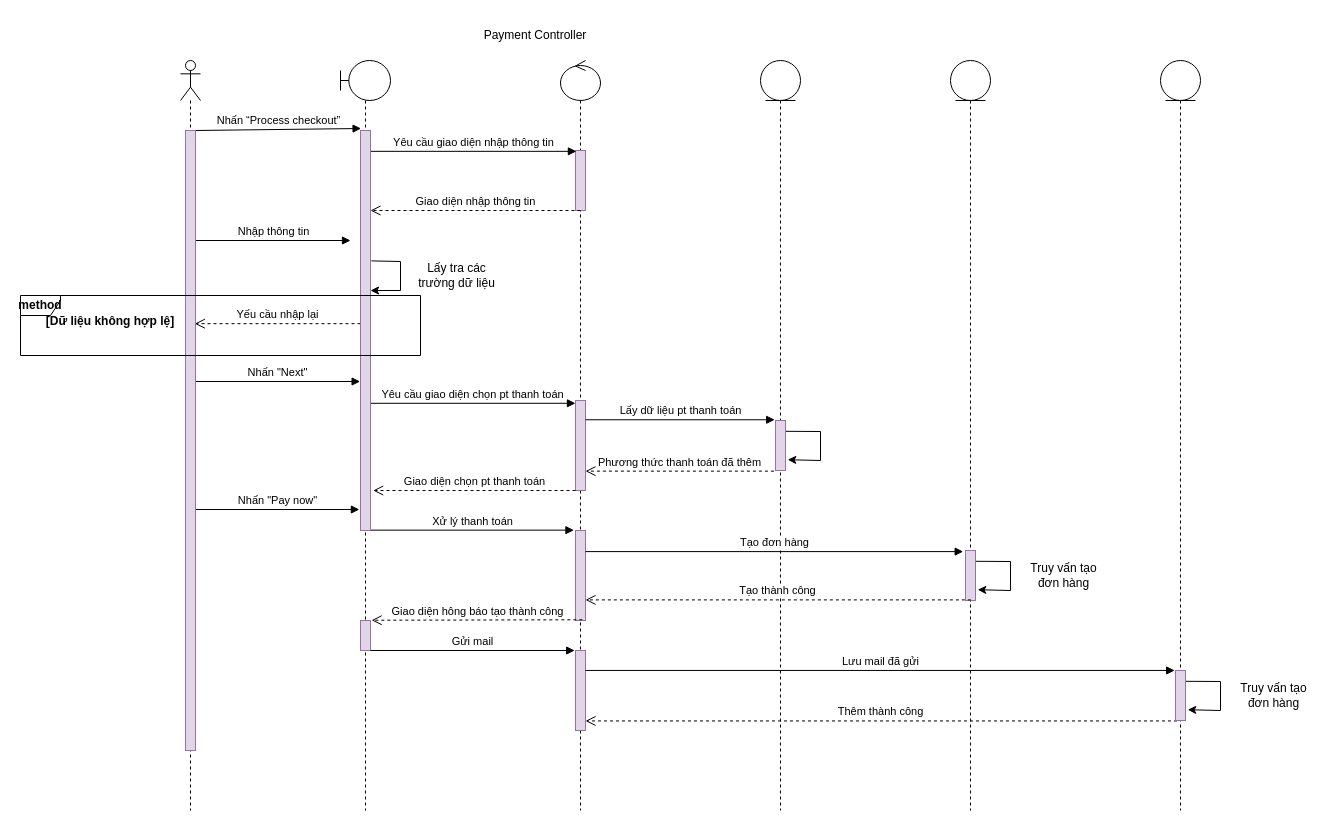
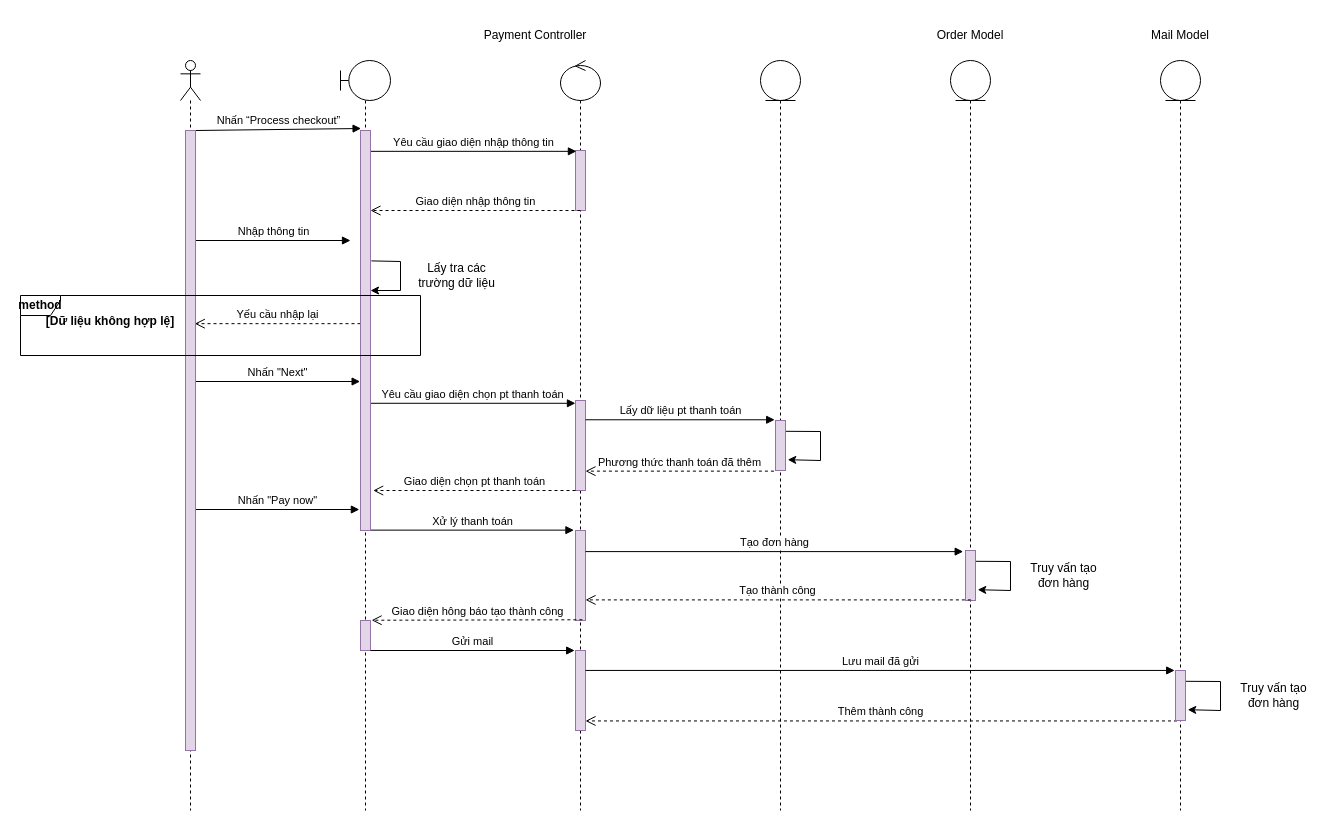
  <mxCell id="0" />
  <mxCell id="1" parent="0" />
  <mxCell id="2" value="" style="shape=umlLifeline;participant=umlBoundary;perimeter=lifelinePerimeter;whiteSpace=wrap;html=1;container=1;collapsible=0;recursiveResize=0;verticalAlign=top;spacingTop=36;outlineConnect=0;" parent="1" vertex="1"><mxGeometry x="340" y="60" width="50" height="750" as="geometry" /></mxCell>
  <mxCell id="3" value="" style="endArrow=classic;html=1;rounded=0;exitX=1.089;exitY=0.326;exitDx=0;exitDy=0;exitPerimeter=0;" edge="1" parent="2" source="37"><mxGeometry width="50" height="50" relative="1" as="geometry"><mxPoint x="40" y="201" as="sourcePoint" /><mxPoint x="30" y="230" as="targetPoint" /><Array as="points"><mxPoint x="60" y="201" /><mxPoint x="60" y="230" /></Array></mxGeometry></mxCell>
  <mxCell id="4" value="" style="html=1;points=[];perimeter=orthogonalPerimeter;fillColor=#e1d5e7;strokeColor=#9673a6;" vertex="1" parent="2"><mxGeometry x="20" y="560" width="10" height="30" as="geometry" /></mxCell>
  <mxCell id="5" value="" style="shape=umlLifeline;participant=umlEntity;perimeter=lifelinePerimeter;whiteSpace=wrap;html=1;container=1;collapsible=0;recursiveResize=0;verticalAlign=top;spacingTop=36;outlineConnect=0;" parent="1" vertex="1"><mxGeometry x="760" y="60" width="40" height="750" as="geometry" /></mxCell>
  <mxCell id="6" value="" style="endArrow=classic;html=1;rounded=0;exitX=0.915;exitY=0.135;exitDx=0;exitDy=0;exitPerimeter=0;entryX=1.222;entryY=0.49;entryDx=0;entryDy=0;entryPerimeter=0;" edge="1" parent="5"><mxGeometry width="50" height="50" relative="1" as="geometry"><mxPoint x="24.15" y="370.8" as="sourcePoint" /><mxPoint x="27.22" y="399.2" as="targetPoint" /><Array as="points"><mxPoint x="60" y="371" /><mxPoint x="60" y="400" /></Array></mxGeometry></mxCell>
  <mxCell id="7" value="" style="shape=umlLifeline;participant=umlControl;perimeter=lifelinePerimeter;whiteSpace=wrap;html=1;container=1;collapsible=0;recursiveResize=0;verticalAlign=top;spacingTop=36;outlineConnect=0;" parent="1" vertex="1"><mxGeometry x="560" y="60" width="40" height="750" as="geometry" /></mxCell>
  <mxCell id="8" value="" style="html=1;points=[];perimeter=orthogonalPerimeter;fillColor=#e1d5e7;strokeColor=#9673a6;" vertex="1" parent="7"><mxGeometry x="15" y="90" width="10" height="60" as="geometry" /></mxCell>
  <mxCell id="9" value="" style="html=1;points=[];perimeter=orthogonalPerimeter;fillColor=#e1d5e7;strokeColor=#9673a6;" vertex="1" parent="7"><mxGeometry x="15" y="340" width="10" height="90" as="geometry" /></mxCell>
  <mxCell id="10" value="" style="html=1;points=[];perimeter=orthogonalPerimeter;fillColor=#e1d5e7;strokeColor=#9673a6;" vertex="1" parent="7"><mxGeometry x="15" y="470" width="10" height="90" as="geometry" /></mxCell>
  <mxCell id="11" value="" style="html=1;points=[];perimeter=orthogonalPerimeter;fillColor=#e1d5e7;strokeColor=#9673a6;" vertex="1" parent="7"><mxGeometry x="15" y="590" width="10" height="80" as="geometry" /></mxCell>
  <mxCell id="12" value="" style="shape=umlLifeline;participant=umlActor;perimeter=lifelinePerimeter;whiteSpace=wrap;html=1;container=1;collapsible=0;recursiveResize=0;verticalAlign=top;spacingTop=36;outlineConnect=0;" parent="1" vertex="1"><mxGeometry x="180" y="60" width="20" height="750" as="geometry" /></mxCell>
  <mxCell id="13" value="Payment Controller" style="text;html=1;strokeColor=none;fillColor=none;align=center;verticalAlign=middle;whiteSpace=wrap;rounded=0;" vertex="1" parent="1"><mxGeometry x="475" y="20" width="120" height="30" as="geometry" /></mxCell>
  <mxCell id="14" value="" style="shape=umlLifeline;participant=umlEntity;perimeter=lifelinePerimeter;whiteSpace=wrap;html=1;container=1;collapsible=0;recursiveResize=0;verticalAlign=top;spacingTop=36;outlineConnect=0;" vertex="1" parent="1"><mxGeometry x="950" y="60" width="40" height="750" as="geometry" /></mxCell>
+ <mxCell id="15" value="Order Model" style="text;html=1;strokeColor=none;fillColor=none;align=center;verticalAlign=middle;whiteSpace=wrap;rounded=0;" vertex="1" parent="1"><mxGeometry x="925" y="20" width="90" height="30" as="geometry" /></mxCell>
  <mxCell id="16" value="Nhấn “Process checkout”" style="html=1;verticalAlign=bottom;endArrow=block;rounded=0;entryX=0.059;entryY=-0.004;entryDx=0;entryDy=0;entryPerimeter=0;" edge="1" parent="1"><mxGeometry width="80" relative="1" as="geometry"><mxPoint x="195" y="130" as="sourcePoint" /><mxPoint x="360.59" y="128" as="targetPoint" /></mxGeometry></mxCell>
  <mxCell id="17" value="Yêu cầu giao diện nhập thông tin" style="html=1;verticalAlign=bottom;endArrow=block;rounded=0;entryX=0.091;entryY=0.014;entryDx=0;entryDy=0;entryPerimeter=0;" edge="1" parent="1" target="8"><mxGeometry width="80" relative="1" as="geometry"><mxPoint x="370" y="150.84" as="sourcePoint" /><mxPoint x="520" y="150" as="targetPoint" /></mxGeometry></mxCell>
  <mxCell id="18" value="Giao diện nhập thông tin" style="html=1;verticalAlign=bottom;endArrow=open;dashed=1;endSize=8;rounded=0;exitX=0.5;exitY=1;exitDx=0;exitDy=0;exitPerimeter=0;" edge="1" parent="1" source="8"><mxGeometry relative="1" as="geometry"><mxPoint x="560" y="209.66" as="sourcePoint" /><mxPoint x="370" y="210" as="targetPoint" /></mxGeometry></mxCell>
  <mxCell id="19" value="Nhập thông tin" style="html=1;verticalAlign=bottom;endArrow=block;rounded=0;" edge="1" parent="1"><mxGeometry width="80" relative="1" as="geometry"><mxPoint x="195" y="240" as="sourcePoint" /><mxPoint x="350" y="240" as="targetPoint" /></mxGeometry></mxCell>
  <mxCell id="20" value="Lấy tra các trường dữ liệu" style="text;html=1;strokeColor=none;fillColor=none;align=center;verticalAlign=middle;whiteSpace=wrap;rounded=0;" vertex="1" parent="1"><mxGeometry x="413" y="260" width="87" height="30" as="geometry" /></mxCell>
  <mxCell id="21" value="Yếu cầu nhập lại" style="html=1;verticalAlign=bottom;endArrow=open;dashed=1;endSize=8;rounded=0;entryX=0.93;entryY=0.411;entryDx=0;entryDy=0;entryPerimeter=0;" edge="1" parent="1"><mxGeometry relative="1" as="geometry"><mxPoint x="360" y="323.17" as="sourcePoint" /><mxPoint x="194.3" y="323.17" as="targetPoint" /></mxGeometry></mxCell>
  <mxCell id="22" value="[Dữ liệu không hợp lệ]" style="text;align=center;fontStyle=1;verticalAlign=middle;spacingLeft=3;spacingRight=3;strokeColor=none;rotatable=0;points=[[0,0.5],[1,0.5]];portConstraint=eastwest;" vertex="1" parent="1"><mxGeometry x="70" y="307" width="80" height="26" as="geometry" /></mxCell>
  <mxCell id="23" value="Nhấn &quot;Next&quot;" style="html=1;verticalAlign=bottom;endArrow=block;rounded=0;entryX=-0.037;entryY=0.502;entryDx=0;entryDy=0;entryPerimeter=0;" edge="1" parent="1"><mxGeometry width="80" relative="1" as="geometry"><mxPoint x="195" y="381" as="sourcePoint" /><mxPoint x="359.63" y="381" as="targetPoint" /></mxGeometry></mxCell>
  <mxCell id="24" value="Yêu cầu giao diện chọn pt thanh toán" style="html=1;verticalAlign=bottom;endArrow=block;rounded=0;entryX=-0.004;entryY=0.031;entryDx=0;entryDy=0;entryPerimeter=0;" edge="1" parent="1" target="9"><mxGeometry width="80" relative="1" as="geometry"><mxPoint x="370" y="402.79" as="sourcePoint" /><mxPoint x="500" y="400" as="targetPoint" /></mxGeometry></mxCell>
  <mxCell id="25" value="Lấy dữ liệu pt thanh toán" style="html=1;verticalAlign=bottom;endArrow=block;rounded=0;entryX=-0.081;entryY=-0.009;entryDx=0;entryDy=0;entryPerimeter=0;" edge="1" parent="1" source="9"><mxGeometry width="80" relative="1" as="geometry"><mxPoint x="630" y="420" as="sourcePoint" /><mxPoint x="774.19" y="419.28" as="targetPoint" /></mxGeometry></mxCell>
  <mxCell id="26" value="Phương thức thanh toán đã thêm" style="html=1;verticalAlign=bottom;endArrow=open;dashed=1;endSize=8;rounded=0;exitX=-0.158;exitY=0.633;exitDx=0;exitDy=0;exitPerimeter=0;" edge="1" parent="1" target="9"><mxGeometry relative="1" as="geometry"><mxPoint x="773.42" y="470.64" as="sourcePoint" /><mxPoint x="660" y="470" as="targetPoint" /></mxGeometry></mxCell>
  <mxCell id="27" value="Giao diện chọn pt thanh toán" style="html=1;verticalAlign=bottom;endArrow=open;dashed=1;endSize=8;rounded=0;entryX=1.266;entryY=0.72;entryDx=0;entryDy=0;entryPerimeter=0;" edge="1" parent="1" source="9"><mxGeometry relative="1" as="geometry"><mxPoint x="530" y="490" as="sourcePoint" /><mxPoint x="372.66" y="490" as="targetPoint" /></mxGeometry></mxCell>
  <mxCell id="28" value="" style="html=1;points=[];perimeter=orthogonalPerimeter;fillColor=#e1d5e7;strokeColor=#9673a6;" vertex="1" parent="1"><mxGeometry x="775" y="420" width="10" height="50" as="geometry" /></mxCell>
  <mxCell id="29" value="Nhấn &quot;Pay now&quot;" style="html=1;verticalAlign=bottom;endArrow=block;rounded=0;entryX=-0.114;entryY=0.758;entryDx=0;entryDy=0;entryPerimeter=0;" edge="1" parent="1"><mxGeometry width="80" relative="1" as="geometry"><mxPoint x="195" y="509" as="sourcePoint" /><mxPoint x="358.86" y="509" as="targetPoint" /></mxGeometry></mxCell>
  <mxCell id="30" value="Xử lý thanh toán" style="html=1;verticalAlign=bottom;endArrow=block;rounded=0;entryX=-0.158;entryY=-0.004;entryDx=0;entryDy=0;entryPerimeter=0;" edge="1" parent="1" target="10"><mxGeometry width="80" relative="1" as="geometry"><mxPoint x="370" y="529.64" as="sourcePoint" /><mxPoint x="500" y="530" as="targetPoint" /></mxGeometry></mxCell>
  <mxCell id="31" value="Tạo đơn hàng" style="html=1;verticalAlign=bottom;endArrow=block;rounded=0;entryX=-0.231;entryY=0.022;entryDx=0;entryDy=0;entryPerimeter=0;" edge="1" parent="1" source="10" target="34"><mxGeometry width="80" relative="1" as="geometry"><mxPoint x="670" y="540" as="sourcePoint" /><mxPoint x="970" y="550" as="targetPoint" /></mxGeometry></mxCell>
  <mxCell id="32" value="" style="endArrow=classic;html=1;rounded=0;exitX=0.915;exitY=0.135;exitDx=0;exitDy=0;exitPerimeter=0;entryX=1.222;entryY=0.49;entryDx=0;entryDy=0;entryPerimeter=0;" edge="1" parent="1"><mxGeometry width="50" height="50" relative="1" as="geometry"><mxPoint x="974.15" y="560.8" as="sourcePoint" /><mxPoint x="977.22" y="589.2" as="targetPoint" /><Array as="points"><mxPoint x="1010" y="561" /><mxPoint x="1010" y="590" /></Array></mxGeometry></mxCell>
  <mxCell id="33" value="Truy vấn tạo đơn hàng" style="text;html=1;strokeColor=none;fillColor=none;align=center;verticalAlign=middle;whiteSpace=wrap;rounded=0;" vertex="1" parent="1"><mxGeometry x="1020" y="560" width="87" height="30" as="geometry" /></mxCell>
  <mxCell id="34" value="" style="html=1;points=[];perimeter=orthogonalPerimeter;fillColor=#e1d5e7;strokeColor=#9673a6;" vertex="1" parent="1"><mxGeometry x="965" y="550" width="10" height="50" as="geometry" /></mxCell>
  <mxCell id="35" value="Tạo thành công" style="html=1;verticalAlign=bottom;endArrow=open;dashed=1;endSize=8;rounded=0;exitX=0.536;exitY=0.988;exitDx=0;exitDy=0;exitPerimeter=0;" edge="1" parent="1" source="34" target="10"><mxGeometry relative="1" as="geometry"><mxPoint x="950" y="600" as="sourcePoint" /><mxPoint x="870" y="600" as="targetPoint" /></mxGeometry></mxCell>
  <mxCell id="36" value="Giao diện hông báo tạo thành công" style="html=1;verticalAlign=bottom;endArrow=open;dashed=1;endSize=8;rounded=0;exitX=0.685;exitY=0.992;exitDx=0;exitDy=0;exitPerimeter=0;entryX=1.112;entryY=-0.009;entryDx=0;entryDy=0;entryPerimeter=0;" edge="1" parent="1" source="10" target="4"><mxGeometry relative="1" as="geometry"><mxPoint x="520" y="620" as="sourcePoint" /><mxPoint x="380" y="620" as="targetPoint" /></mxGeometry></mxCell>
  <mxCell id="37" value="" style="html=1;points=[];perimeter=orthogonalPerimeter;fillColor=#e1d5e7;strokeColor=#9673a6;" vertex="1" parent="1"><mxGeometry x="360" y="130" width="10" height="400" as="geometry" /></mxCell>
  <mxCell id="38" value="" style="html=1;points=[];perimeter=orthogonalPerimeter;fillColor=#e1d5e7;strokeColor=#9673a6;" vertex="1" parent="1"><mxGeometry x="185" y="130" width="10" height="620" as="geometry" /></mxCell>
  <mxCell id="39" value="&lt;b&gt;method&lt;/b&gt;" style="shape=umlFrame;whiteSpace=wrap;html=1;width=40;height=20;" vertex="1" parent="1"><mxGeometry x="20" y="295" width="400" height="60" as="geometry" /></mxCell>
  <mxCell id="40" value="Gửi mail" style="html=1;verticalAlign=bottom;endArrow=block;rounded=0;entryX=-0.081;entryY=0;entryDx=0;entryDy=0;entryPerimeter=0;" edge="1" parent="1" source="4" target="11"><mxGeometry width="80" relative="1" as="geometry"><mxPoint x="420" y="650" as="sourcePoint" /><mxPoint x="500" y="650" as="targetPoint" /></mxGeometry></mxCell>
  <mxCell id="41" value="" style="shape=umlLifeline;participant=umlEntity;perimeter=lifelinePerimeter;whiteSpace=wrap;html=1;container=1;collapsible=0;recursiveResize=0;verticalAlign=top;spacingTop=36;outlineConnect=0;" vertex="1" parent="1"><mxGeometry x="1160" y="60" width="40" height="750" as="geometry" /></mxCell>
+ <mxCell id="42" value="Mail Model" style="text;html=1;strokeColor=none;fillColor=none;align=center;verticalAlign=middle;whiteSpace=wrap;rounded=0;" vertex="1" parent="1"><mxGeometry x="1135" y="20" width="90" height="30" as="geometry" /></mxCell>
  <mxCell id="43" value="Lưu mail đã gửi" style="html=1;verticalAlign=bottom;endArrow=block;rounded=0;entryX=-0.081;entryY=-0.001;entryDx=0;entryDy=0;entryPerimeter=0;" edge="1" parent="1" source="11"><mxGeometry width="80" relative="1" as="geometry"><mxPoint x="630" y="670" as="sourcePoint" /><mxPoint x="1174.19" y="669.95" as="targetPoint" /></mxGeometry></mxCell>
  <mxCell id="44" value="Thêm thành công" style="html=1;verticalAlign=bottom;endArrow=open;dashed=1;endSize=8;rounded=0;exitX=0.149;exitY=1.009;exitDx=0;exitDy=0;exitPerimeter=0;" edge="1" parent="1" target="11"><mxGeometry relative="1" as="geometry"><mxPoint x="1176.49" y="720.45" as="sourcePoint" /><mxPoint x="860" y="720" as="targetPoint" /></mxGeometry></mxCell>
  <mxCell id="45" value="" style="endArrow=classic;html=1;rounded=0;exitX=0.915;exitY=0.135;exitDx=0;exitDy=0;exitPerimeter=0;entryX=1.222;entryY=0.49;entryDx=0;entryDy=0;entryPerimeter=0;" edge="1" parent="1"><mxGeometry width="50" height="50" relative="1" as="geometry"><mxPoint x="1184.15" y="680.8" as="sourcePoint" /><mxPoint x="1187.22" y="709.2" as="targetPoint" /><Array as="points"><mxPoint x="1220" y="681" /><mxPoint x="1220" y="710" /></Array></mxGeometry></mxCell>
  <mxCell id="46" value="Truy vấn tạo đơn hàng" style="text;html=1;strokeColor=none;fillColor=none;align=center;verticalAlign=middle;whiteSpace=wrap;rounded=0;" vertex="1" parent="1"><mxGeometry x="1230" y="680" width="87" height="30" as="geometry" /></mxCell>
  <mxCell id="47" value="" style="html=1;points=[];perimeter=orthogonalPerimeter;fillColor=#e1d5e7;strokeColor=#9673a6;" vertex="1" parent="1"><mxGeometry x="1175" y="670" width="10" height="50" as="geometry" /></mxCell>
